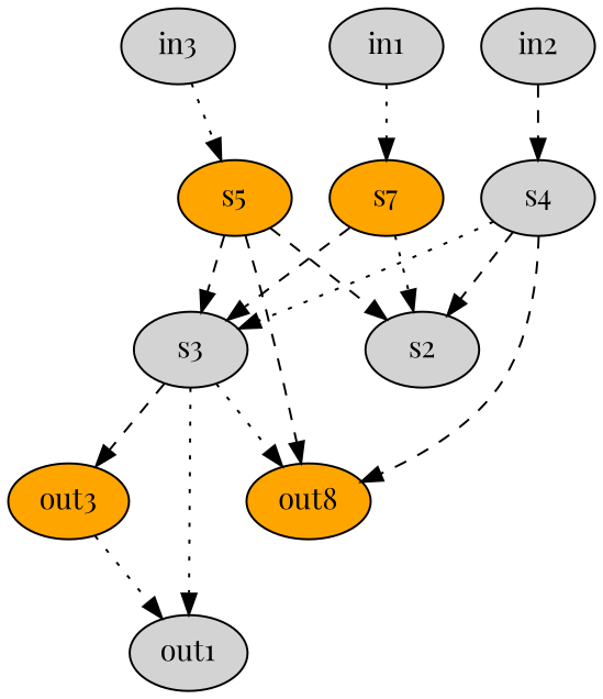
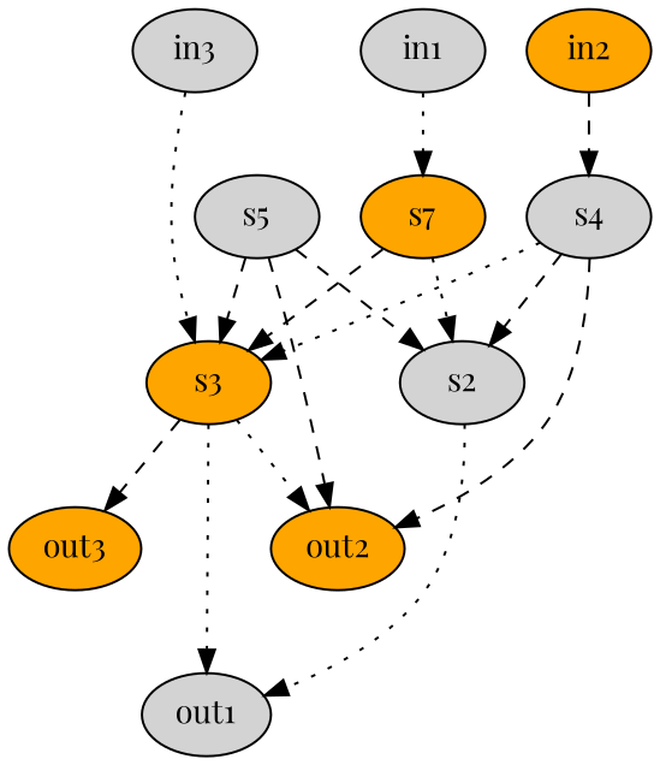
  digraph {
    fontname="Playfair Display"
    node [fillcolor=orange fontname="Playfair Display" style=filled]
    edge [fontname="Playfair Display" style=dashed]
    in1 [fillcolor=lightgrey]
    s7
    s2 [fillcolor=lightgrey]
-   s3 [fillcolor=lightgrey]
+   s3
    out1 [fillcolor=lightgrey]
-   out2 [label=out8]
+   out2
    out3
    s4 [fillcolor=lightgrey]
-   in2 [fillcolor=lightgrey]
+   in2
    in3 [fillcolor=lightgrey]
-   s5
+   s5 [fillcolor=lightgrey]
    in1 -> s7 [style=dotted]
    s7 -> s2 [style=dotted]
    s7 -> s3
-   out3 -> out1 [style=dotted]
+   s2 -> out1 [style=dotted]
    s3 -> out1 [style=dotted]
    s3 -> out2 [style=dotted]
    s3 -> out3
    s4 -> s2
    s4 -> s3 [style=dotted]
    s4 -> out2
    in2 -> s4
-   in3 -> s5 [style=dotted]
+   in3 -> s3 [style=dotted]
    s5 -> s2
    s5 -> s3
    s5 -> out2
  }
